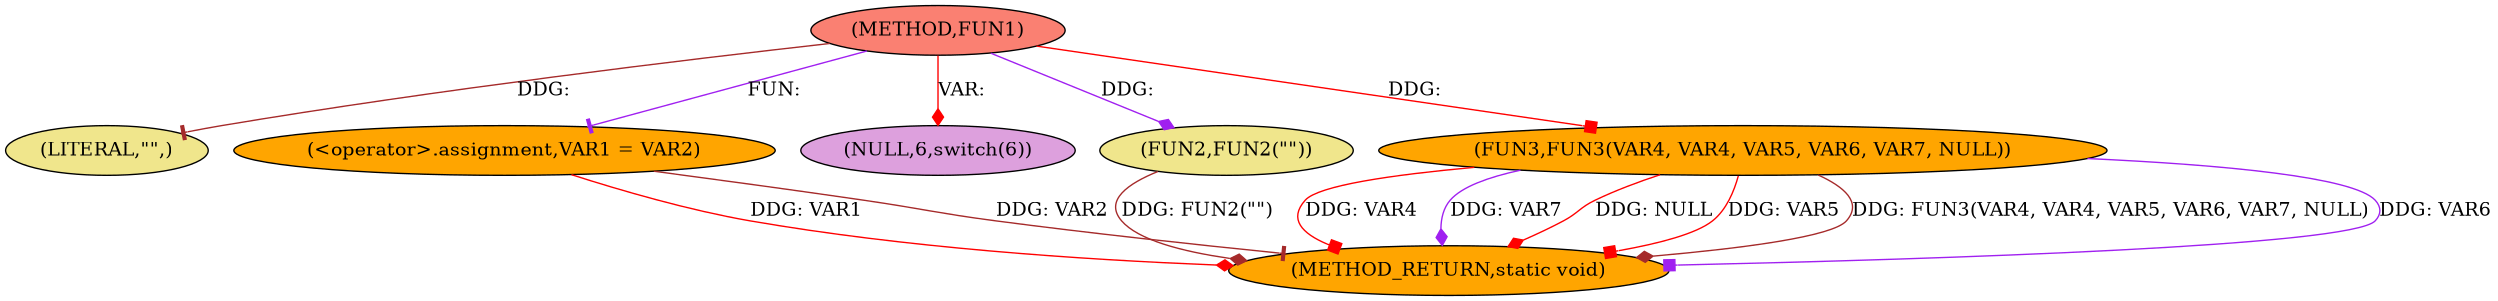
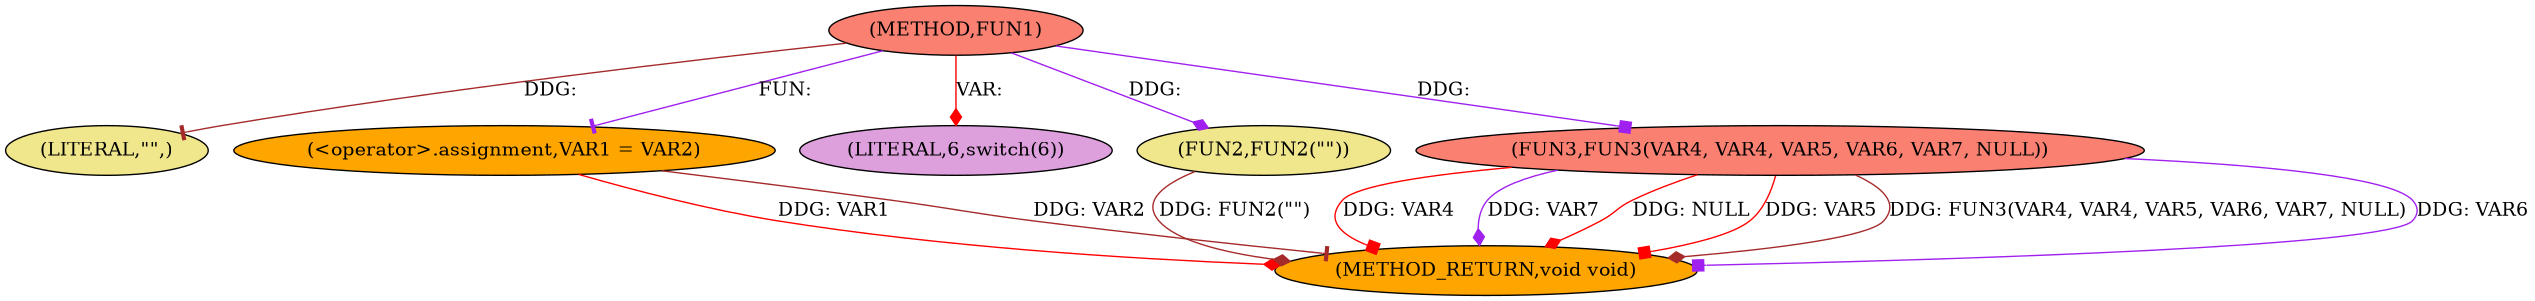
  digraph {
    node [fillcolor=salmon style=filled]
    edge [arrowhead=diamond color=purple]
    n1 [label="(METHOD,FUN1)"]
    n2 [fillcolor=khaki label="(LITERAL,\"\",)"]
    n3 [fillcolor=orange label="(<operator>.assignment,VAR1 = VAR2)"]
-   n4 [fillcolor=plum label="(NULL,6,switch(6))"]
+   n4 [fillcolor=plum label="(LITERAL,6,switch(6))"]
    n5 [fillcolor=khaki label="(FUN2,FUN2(\"\"))"]
-   n6 [fillcolor=orange label="(FUN3,FUN3(VAR4, VAR4, VAR5, VAR6, VAR7, NULL))"]
-   n7 [fillcolor=orange label="(METHOD_RETURN,static void)"]
+   n6 [label="(FUN3,FUN3(VAR4, VAR4, VAR5, VAR6, VAR7, NULL))"]
+   n7 [fillcolor=orange label="(METHOD_RETURN,void void)"]
    n1 -> n2 [arrowhead=tee color=brown label="DDG: "]
    n1 -> n3 [arrowhead=tee label="FUN: "]
    n1 -> n4 [color=red label="VAR: "]
    n1 -> n5 [label="DDG: "]
-   n1 -> n6 [arrowhead=box color=red label="DDG: "]
+   n1 -> n6 [arrowhead=box label="DDG: "]
    n3 -> n7 [color=red label="DDG: VAR1"]
    n3 -> n7 [arrowhead=tee color=brown label="DDG: VAR2"]
    n5 -> n7 [color=brown label="DDG: FUN2(\"\")"]
    n6 -> n7 [arrowhead=box color=red label="DDG: VAR4"]
    n6 -> n7 [label="DDG: VAR7"]
    n6 -> n7 [color=red label="DDG: NULL"]
    n6 -> n7 [arrowhead=box color=red label="DDG: VAR5"]
    n6 -> n7 [color=brown label="DDG: FUN3(VAR4, VAR4, VAR5, VAR6, VAR7, NULL)"]
    n6 -> n7 [arrowhead=box label="DDG: VAR6"]
  }
